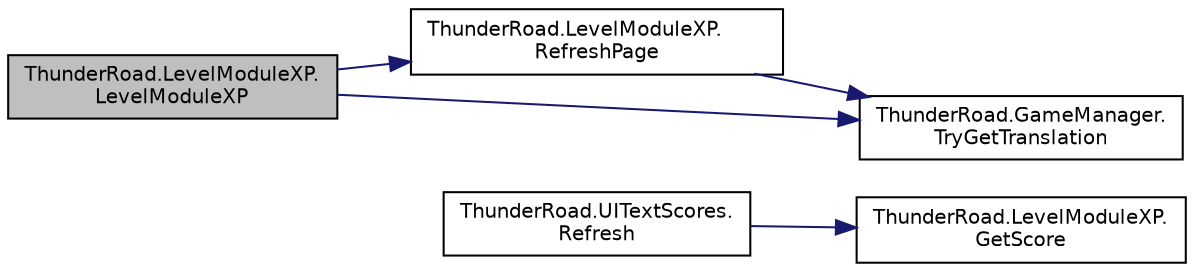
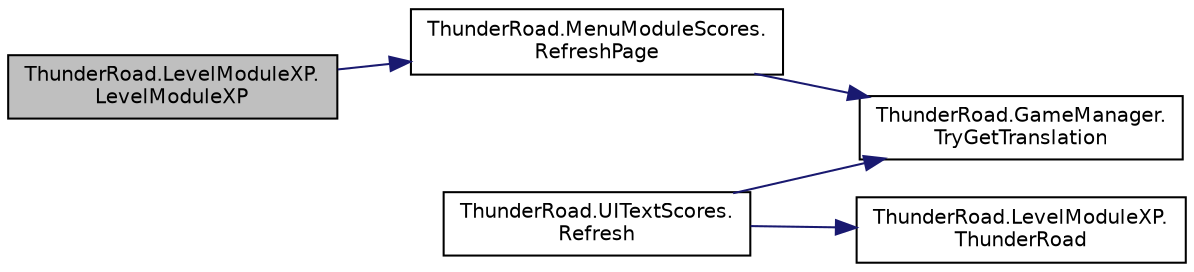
  digraph {
    rankdir=LR
    node [color=black fillcolor=white fontname=Helvetica fontsize=10 shape=record style=filled]
    edge [color=midnightblue fontname=Helvetica fontsize=10 labelfontname=Helvetica labelfontsize=10 style=solid]
    n1 [fillcolor=grey75 fontcolor=black height=0.2 label="ThunderRoad.LevelModuleXP.\lLevelModuleXP" width=0.4]
-   n2 [height=0.2 label="ThunderRoad.LevelModuleXP.\lRefreshPage" width=0.4]
+   n2 [height=0.2 label="ThunderRoad.MenuModuleScores.\lRefreshPage" width=0.4]
    n3 [height=0.2 label="ThunderRoad.GameManager.\lTryGetTranslation" width=0.4]
    n4 [height=0.2 label="ThunderRoad.UITextScores.\lRefresh" width=0.4]
-   n5 [height=0.2 label="ThunderRoad.LevelModuleXP.\lGetScore" width=0.4]
+   n5 [height=0.2 label="ThunderRoad.LevelModuleXP.\lThunderRoad" width=0.4]
    n1 -> n2
    n2 -> n3
-   n1 -> n3
+   n4 -> n3
    n4 -> n5
  }
